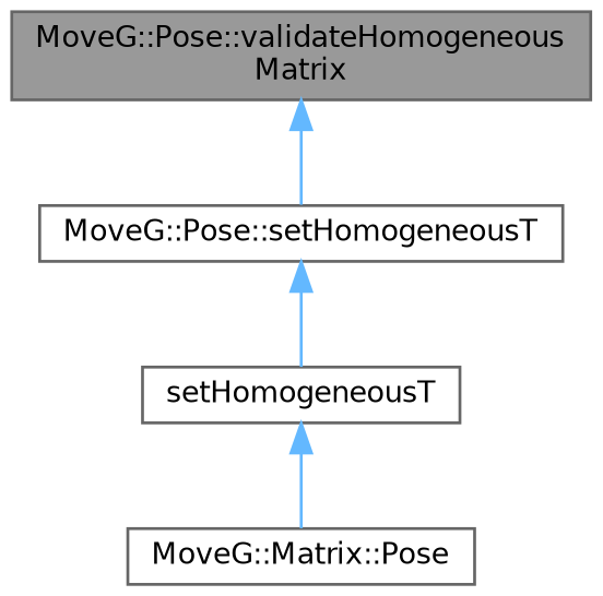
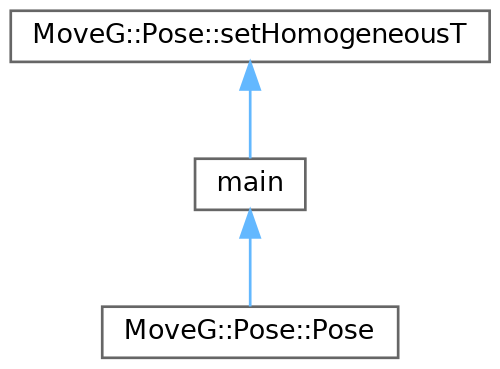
  digraph {
    rankdir=TB
    node [color=grey40 fillcolor=white fontname=Helvetica fontsize=10 shape=box style=filled]
    edge [color=steelblue1 dir=back fontname=Helvetica fontsize=10 labelfontname=Helvetica labelfontsize=10 style=solid]
-   n1 [color=gray40 fillcolor=grey60 fontcolor=black height=0.2 label="MoveG::Pose::validateHomogeneous\lMatrix" width=0.4]
    n2 [height=0.2 label="MoveG::Pose::setHomogeneousT" width=0.4]
-   n3 [height=0.2 label="MoveG::Matrix::Pose" width=0.4]
-   n4 [height=0.2 label=setHomogeneousT width=0.4]
-   n1 -> n2
+   n3 [height=0.2 label="MoveG::Pose::Pose" width=0.4]
+   n4 [height=0.2 label=main width=0.4]
    n2 -> n4
    n4 -> n3
  }
